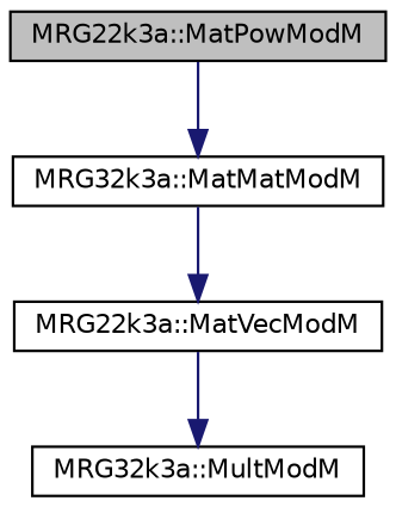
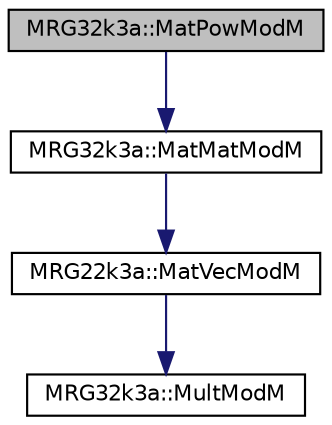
  digraph {
    rankdir=TB
    node [color=black fillcolor=white fontname=Helvetica fontsize=10 shape=record style=filled]
    edge [color=midnightblue fontname=Helvetica fontsize=10 labelfontname=Helvetica labelfontsize=10 style=solid]
-   n1 [fillcolor=grey75 fontcolor=black height=0.2 label="MRG22k3a::MatPowModM" width=0.4]
+   n1 [fillcolor=grey75 fontcolor=black height=0.2 label="MRG32k3a::MatPowModM" width=0.4]
    n2 [height=0.2 label="MRG32k3a::MatMatModM" width=0.4]
    n3 [height=0.2 label="MRG22k3a::MatVecModM" width=0.4]
    n4 [height=0.2 label="MRG32k3a::MultModM" width=0.4]
    n1 -> n2
    n2 -> n3
    n3 -> n4
  }
